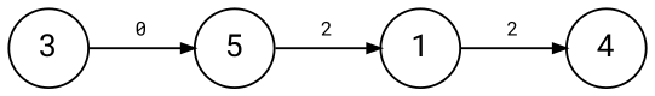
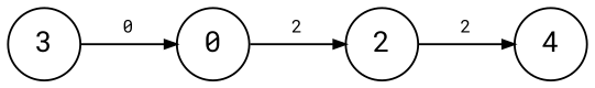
  digraph {
    fontname="Roboto Mono"
    normalize=true
    rankdir=LR
    node [fontname="Roboto Mono" shape=circle]
    edge [arrowsize=0.6 fontname="Roboto Mono" fontsize=9]
-   0 [label=5]
-   1
+   0
+   1 [label=2]
    n3 [label=4]
    3
    0 -> 1 [label=<         <table border="0" cellborder="0" cellspacing="1">             <tr>                 <td>2</td>             </tr>         </table>     >]
    1 -> n3 [label=<         <table border="0" cellborder="0" cellspacing="1">             <tr>                 <td>2</td>             </tr>         </table>     >]
    3 -> 0 [label=<         <table border="0" cellborder="0" cellspacing="1">             <tr>                 <td>0</td>             </tr>         </table>     >]
  }
